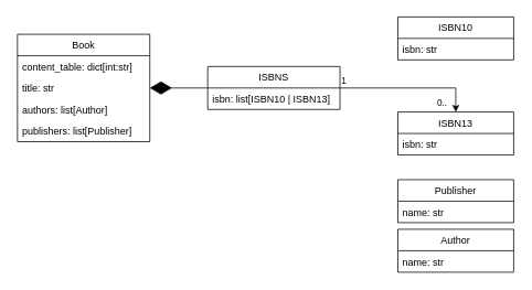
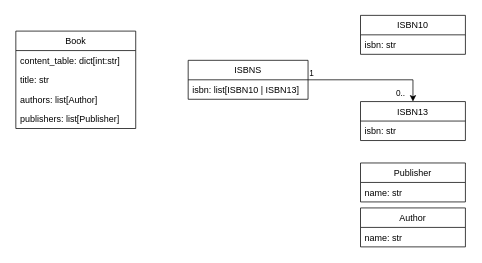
  <mxCell id="0" />
  <mxCell id="1" parent="0" />
  <mxCell id="2" value="Book" style="swimlane;fontStyle=0;childLayout=stackLayout;horizontal=1;startSize=26;fillColor=none;horizontalStack=0;resizeParent=1;resizeParentMax=0;resizeLast=0;collapsible=1;marginBottom=0;" vertex="1" parent="1"><mxGeometry x="20" y="41" width="160" height="130" as="geometry" /></mxCell>
  <mxCell id="3" value="content_table: dict[int:str]" style="text;strokeColor=none;fillColor=none;align=left;verticalAlign=top;spacingLeft=4;spacingRight=4;overflow=hidden;rotatable=0;points=[[0,0.5],[1,0.5]];portConstraint=eastwest;" vertex="1" parent="2"><mxGeometry y="26" width="160" height="26" as="geometry" /></mxCell>
  <mxCell id="4" value="title: str" style="text;strokeColor=none;fillColor=none;align=left;verticalAlign=top;spacingLeft=4;spacingRight=4;overflow=hidden;rotatable=0;points=[[0,0.5],[1,0.5]];portConstraint=eastwest;" vertex="1" parent="2"><mxGeometry y="52" width="160" height="26" as="geometry" /></mxCell>
  <mxCell id="5" value="authors: list[Author]" style="text;strokeColor=none;fillColor=none;align=left;verticalAlign=top;spacingLeft=4;spacingRight=4;overflow=hidden;rotatable=0;points=[[0,0.5],[1,0.5]];portConstraint=eastwest;" vertex="1" parent="2"><mxGeometry y="78" width="160" height="26" as="geometry" /></mxCell>
  <mxCell id="6" value="publishers: list[Publisher]" style="text;strokeColor=none;fillColor=none;align=left;verticalAlign=top;spacingLeft=4;spacingRight=4;overflow=hidden;rotatable=0;points=[[0,0.5],[1,0.5]];portConstraint=eastwest;" vertex="1" parent="2"><mxGeometry y="104" width="160" height="26" as="geometry" /></mxCell>
  <mxCell id="7" value="ISBN10" style="swimlane;fontStyle=0;childLayout=stackLayout;horizontal=1;startSize=26;fillColor=none;horizontalStack=0;resizeParent=1;resizeParentMax=0;resizeLast=0;collapsible=1;marginBottom=0;" vertex="1" parent="1"><mxGeometry x="480" y="20" width="140" height="52" as="geometry" /></mxCell>
  <mxCell id="8" value="isbn: str" style="text;strokeColor=none;fillColor=none;align=left;verticalAlign=top;spacingLeft=4;spacingRight=4;overflow=hidden;rotatable=0;points=[[0,0.5],[1,0.5]];portConstraint=eastwest;" vertex="1" parent="7"><mxGeometry y="26" width="140" height="26" as="geometry" /></mxCell>
  <mxCell id="9" value="ISBN13" style="swimlane;fontStyle=0;childLayout=stackLayout;horizontal=1;startSize=26;fillColor=none;horizontalStack=0;resizeParent=1;resizeParentMax=0;resizeLast=0;collapsible=1;marginBottom=0;" vertex="1" parent="1"><mxGeometry x="480" y="135.06" width="140" height="52" as="geometry"><mxRectangle x="520" y="263" width="80" height="30" as="alternateBounds" /></mxGeometry></mxCell>
  <mxCell id="10" value="isbn: str" style="text;strokeColor=none;fillColor=none;align=left;verticalAlign=top;spacingLeft=4;spacingRight=4;overflow=hidden;rotatable=0;points=[[0,0.5],[1,0.5]];portConstraint=eastwest;" vertex="1" parent="9"><mxGeometry y="26" width="140" height="26" as="geometry" /></mxCell>
  <mxCell id="11" value="Publisher" style="swimlane;fontStyle=0;childLayout=stackLayout;horizontal=1;startSize=26;fillColor=none;horizontalStack=0;resizeParent=1;resizeParentMax=0;resizeLast=0;collapsible=1;marginBottom=0;" vertex="1" parent="1"><mxGeometry x="480" y="217" width="140" height="52" as="geometry" /></mxCell>
  <mxCell id="12" value="name: str" style="text;strokeColor=none;fillColor=none;align=left;verticalAlign=top;spacingLeft=4;spacingRight=4;overflow=hidden;rotatable=0;points=[[0,0.5],[1,0.5]];portConstraint=eastwest;" vertex="1" parent="11"><mxGeometry y="26" width="140" height="26" as="geometry" /></mxCell>
  <mxCell id="13" value="Author" style="swimlane;fontStyle=0;childLayout=stackLayout;horizontal=1;startSize=26;fillColor=none;horizontalStack=0;resizeParent=1;resizeParentMax=0;resizeLast=0;collapsible=1;marginBottom=0;" vertex="1" parent="1"><mxGeometry x="480" y="277" width="140" height="52" as="geometry" /></mxCell>
  <mxCell id="14" value="name: str" style="text;strokeColor=none;fillColor=none;align=left;verticalAlign=top;spacingLeft=4;spacingRight=4;overflow=hidden;rotatable=0;points=[[0,0.5],[1,0.5]];portConstraint=eastwest;" vertex="1" parent="13"><mxGeometry y="26" width="140" height="26" as="geometry" /></mxCell>
- <mxCell id="15" value="" style="endArrow=diamondThin;endFill=1;endSize=24;html=1;rounded=0;" edge="1" parent="1" source="16" target="2"><mxGeometry width="160" relative="1" as="geometry"><mxPoint x="370" y="277" as="sourcePoint" /><mxPoint x="210" y="277" as="targetPoint" /></mxGeometry></mxCell>
  <mxCell id="16" value="ISBNS" style="swimlane;fontStyle=0;childLayout=stackLayout;horizontal=1;startSize=26;fillColor=none;horizontalStack=0;resizeParent=1;resizeParentMax=0;resizeLast=0;collapsible=1;marginBottom=0;" vertex="1" parent="1"><mxGeometry x="250" y="80" width="160" height="52" as="geometry" /></mxCell>
  <mxCell id="17" value="isbn: list[ISBN10 | ISBN13]" style="text;strokeColor=none;fillColor=none;align=left;verticalAlign=top;spacingLeft=4;spacingRight=4;overflow=hidden;rotatable=0;points=[[0,0.5],[1,0.5]];portConstraint=eastwest;" vertex="1" parent="16"><mxGeometry y="26" width="160" height="26" as="geometry" /></mxCell>
  <mxCell id="18" value="" style="endArrow=classic;html=1;edgeStyle=orthogonalEdgeStyle;rounded=0;" edge="1" parent="1" source="16" target="9"><mxGeometry relative="1" as="geometry"><mxPoint x="180" y="217" as="sourcePoint" /><mxPoint x="340" y="217" as="targetPoint" /></mxGeometry></mxCell>
  <mxCell id="19" value="1" style="edgeLabel;resizable=0;html=1;align=left;verticalAlign=bottom;" connectable="0" vertex="1" parent="18"><mxGeometry x="-1" relative="1" as="geometry" /></mxCell>
  <mxCell id="20" value="0.." style="edgeLabel;resizable=0;html=1;align=right;verticalAlign=bottom;" connectable="0" vertex="1" parent="18"><mxGeometry x="1" relative="1" as="geometry"><mxPoint x="-10" y="-3" as="offset" /></mxGeometry></mxCell>
